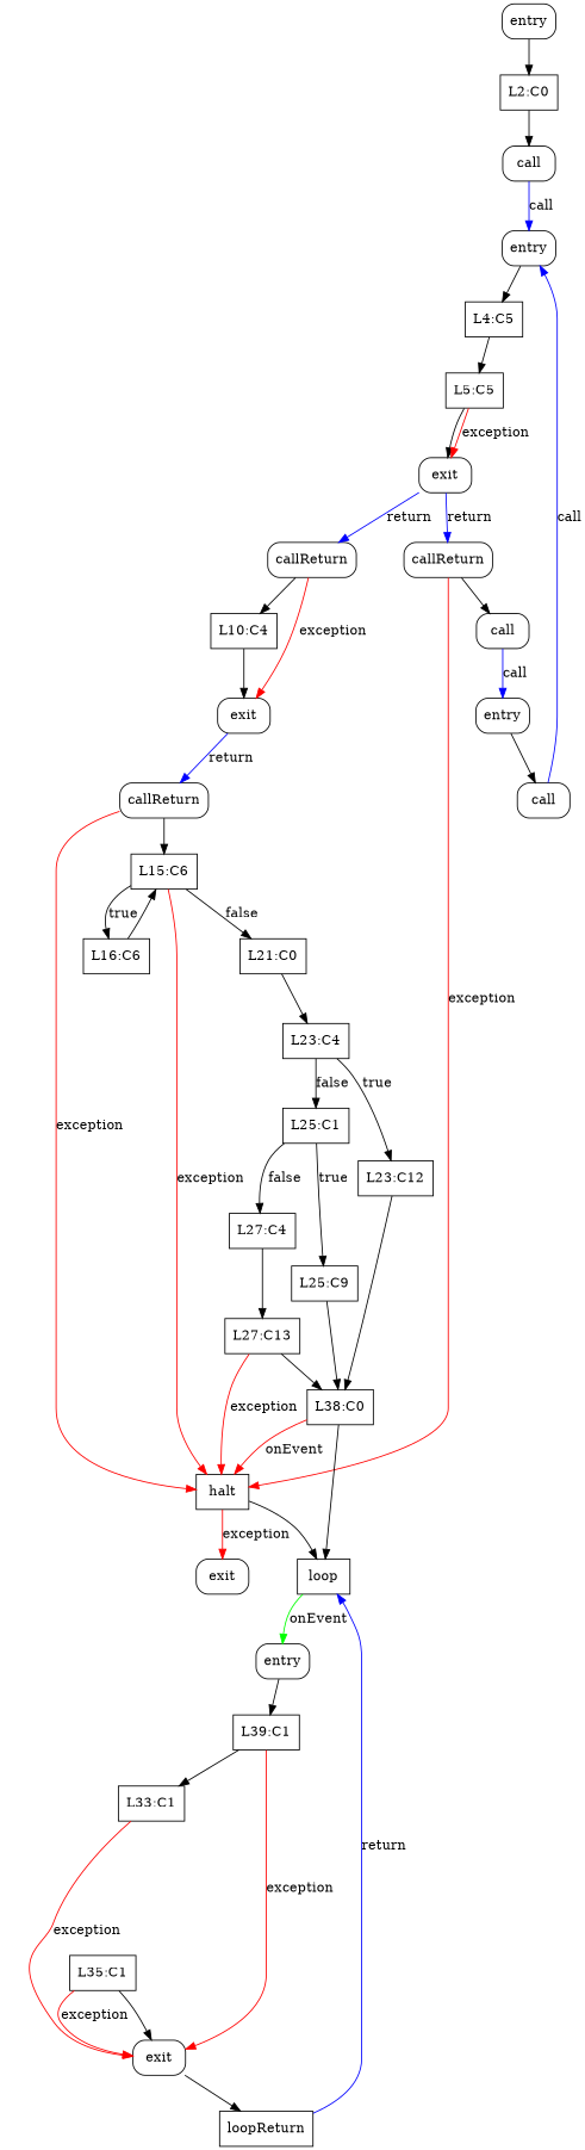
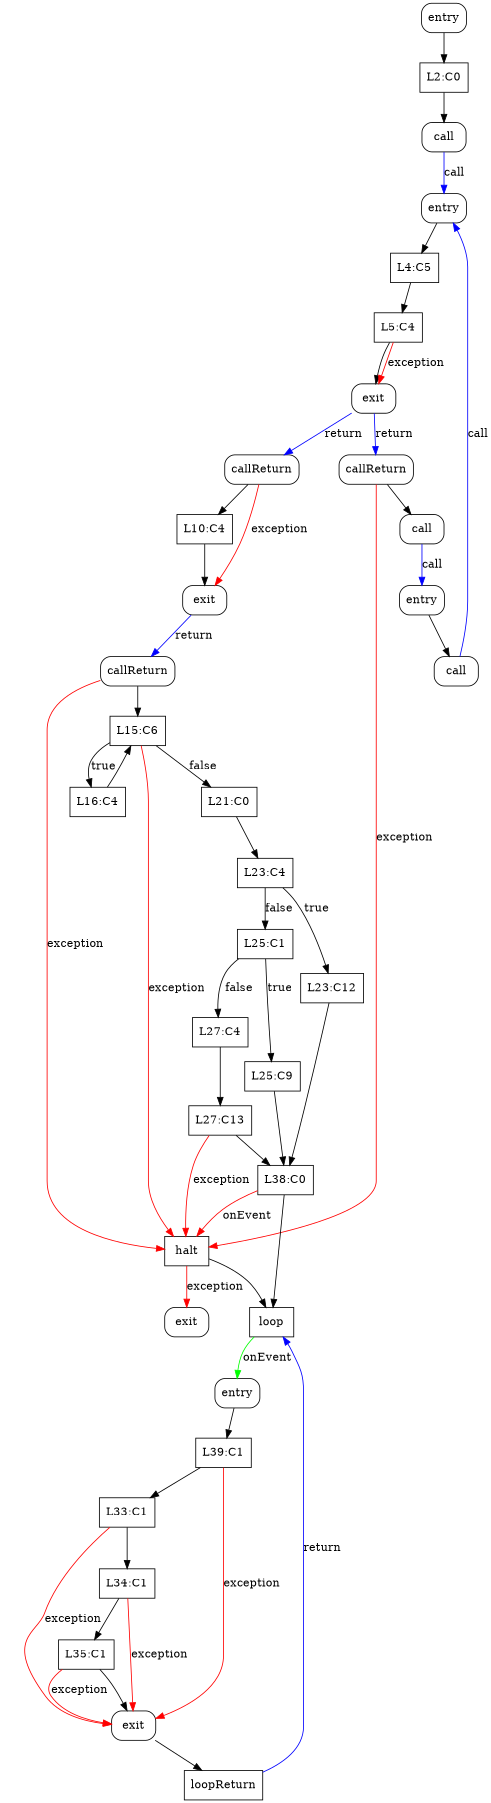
  digraph {
    node [shape=box]
    n1 [label=entry style=rounded]
    n2 [label="L2:C0"]
    n3 [label=call style=rounded]
    n4 [label=entry style=rounded]
    n5 [label="L4:C5"]
-   n6 [label="L5:C5"]
+   n6 [label="L5:C4"]
    n7 [label=exit style=rounded]
    n8 [label=callReturn style=rounded]
    n9 [label=callReturn style=rounded]
    n10 [label=call style=rounded]
    n11 [label=halt]
    n12 [label="L10:C4"]
    n13 [label=exit style=rounded]
    n14 [label=entry style=rounded]
    n15 [label=loop]
    n16 [label=exit style=rounded]
    n17 [label=call style=rounded]
    n18 [label=callReturn style=rounded]
    n19 [label="L15:C6"]
-   n20 [label="L16:C6"]
+   n20 [label="L16:C4"]
    n21 [label="L21:C0"]
    n22 [label="L23:C4"]
    n23 [label="L23:C12"]
    n24 [label="L25:C1"]
    n25 [label="L38:C0"]
    n26 [label="L25:C9"]
    n27 [label="L27:C4"]
    n28 [label=entry style=rounded]
    n29 [label="L27:C13"]
    n30 [label="L39:C1"]
    n31 [label="L33:C1"]
    n32 [label=exit style=rounded]
+   n33 [label="L34:C1"]
    n34 [label=loopReturn]
    n35 [label="L35:C1"]
    n1 -> n2
    n2 -> n3
    n3 -> n4 [color=blue label=call]
    n4 -> n5
    n5 -> n6
    n6 -> n7
    n6 -> n7 [color=red label=exception]
    n7 -> n8 [color=blue label=return]
    n7 -> n9 [color=blue label=return]
    n8 -> n10
    n8 -> n11 [color=red label=exception]
    n9 -> n12
    n9 -> n13 [color=red label=exception]
    n10 -> n14 [color=blue label=call]
    n11 -> n15
    n11 -> n16 [color=red label=exception]
    n12 -> n13
    n13 -> n18 [color=blue label=return]
    n14 -> n17
    n15 -> n28 [color=green label=onEvent]
    n17 -> n4 [color=blue label=call]
    n18 -> n11 [color=red label=exception]
    n18 -> n19
    n19 -> n11 [color=red label=exception]
    n19 -> n20 [label=true]
    n19 -> n21 [label=false]
    n20 -> n19
    n21 -> n22
    n22 -> n23 [label=true]
    n22 -> n24 [label=false]
    n23 -> n25
    n24 -> n26 [label=true]
    n24 -> n27 [label=false]
    n25 -> n11 [color=red label=onEvent]
    n25 -> n15
    n26 -> n25
    n27 -> n29
    n28 -> n30
    n29 -> n11 [color=red label=exception]
    n29 -> n25
    n30 -> n31
    n30 -> n32 [color=red label=exception]
    n31 -> n32 [color=red label=exception]
+   n31 -> n33
    n32 -> n34
+   n33 -> n32 [color=red label=exception]
+   n33 -> n35
    n34 -> n15 [color=blue label=return]
    n35 -> n32
    n35 -> n32 [color=red label=exception]
  }
